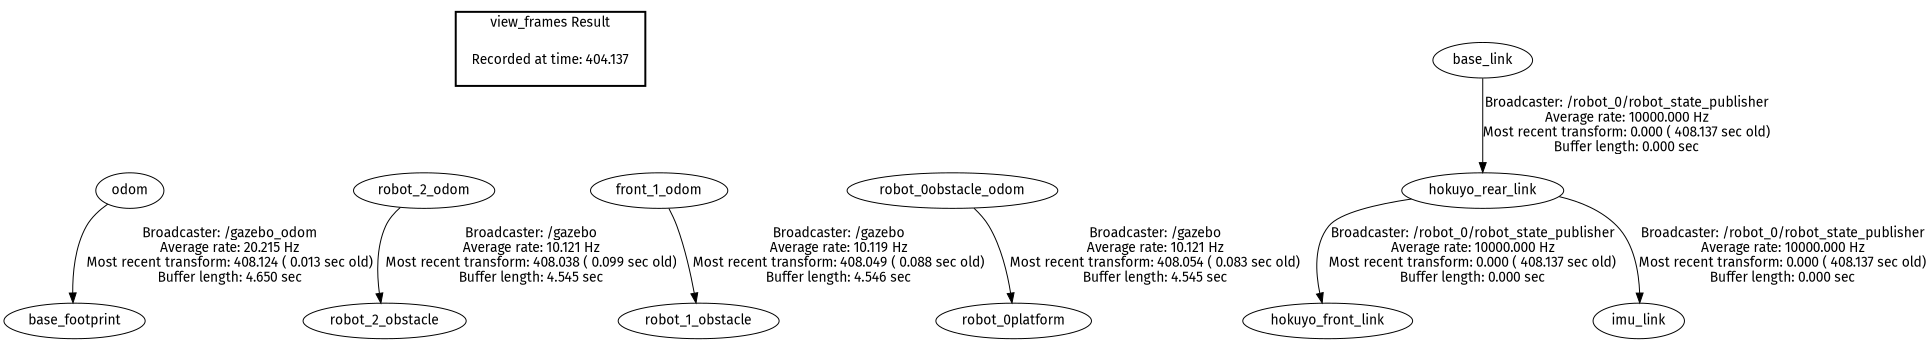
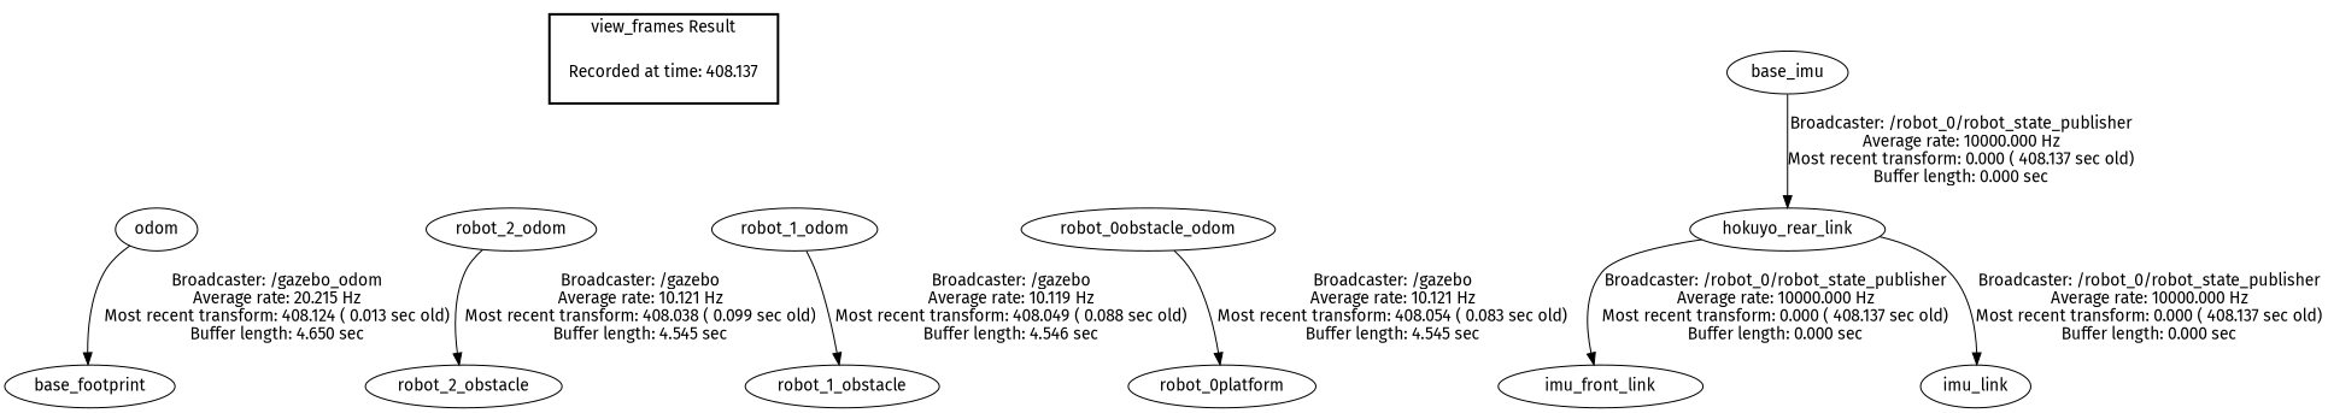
  digraph {
    fontname="Fira Sans"
    node [fontname="Fira Sans"]
    edge [fontname="Fira Sans"]
-   "Recorded at time: 408.137" [shape=plaintext label="Recorded at time: 404.137"]
+   "Recorded at time: 408.137" [shape=plaintext]
    odom
    robot_2_odom
-   robot_1_odom [label=front_1_odom]
+   robot_1_odom
    n5 [label=robot_0obstacle_odom]
-   base_link
+   base_link [label=base_imu]
    hokuyo_rear_link
-   hokuyo_front_link
+   hokuyo_front_link [label=imu_front_link]
    imu_link
    base_footprint
    robot_2_obstacle
    robot_1_obstacle
    robot_0platform
    subgraph cluster_1 {
      color=black
      label="view_frames Result"
      style=bold
      "Recorded at time: 408.137"
    }
    "Recorded at time: 408.137" -> odom [style=invis]
    "Recorded at time: 408.137" -> robot_2_odom [style=invis]
    "Recorded at time: 408.137" -> robot_1_odom [style=invis]
    "Recorded at time: 408.137" -> n5 [style=invis]
    odom -> base_footprint [label="Broadcaster: /gazebo_odom\nAverage rate: 20.215 Hz\nMost recent transform: 408.124 ( 0.013 sec old)\nBuffer length: 4.650 sec\n"]
    robot_2_odom -> robot_2_obstacle [label="Broadcaster: /gazebo\nAverage rate: 10.121 Hz\nMost recent transform: 408.038 ( 0.099 sec old)\nBuffer length: 4.545 sec\n"]
    robot_1_odom -> robot_1_obstacle [label="Broadcaster: /gazebo\nAverage rate: 10.119 Hz\nMost recent transform: 408.049 ( 0.088 sec old)\nBuffer length: 4.546 sec\n"]
    n5 -> robot_0platform [label="Broadcaster: /gazebo\nAverage rate: 10.121 Hz\nMost recent transform: 408.054 ( 0.083 sec old)\nBuffer length: 4.545 sec\n"]
    base_link -> hokuyo_rear_link [label="Broadcaster: /robot_0/robot_state_publisher\nAverage rate: 10000.000 Hz\nMost recent transform: 0.000 ( 408.137 sec old)\nBuffer length: 0.000 sec\n"]
    hokuyo_rear_link -> hokuyo_front_link [label="Broadcaster: /robot_0/robot_state_publisher\nAverage rate: 10000.000 Hz\nMost recent transform: 0.000 ( 408.137 sec old)\nBuffer length: 0.000 sec\n"]
    hokuyo_rear_link -> imu_link [label="Broadcaster: /robot_0/robot_state_publisher\nAverage rate: 10000.000 Hz\nMost recent transform: 0.000 ( 408.137 sec old)\nBuffer length: 0.000 sec\n"]
  }
